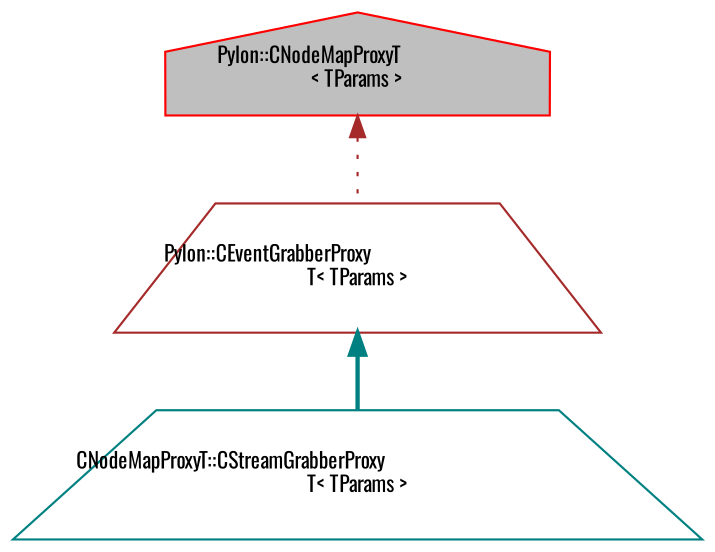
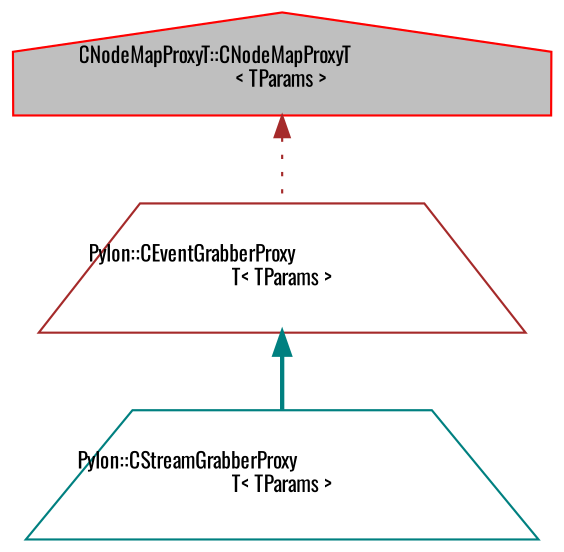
  digraph {
    fontname=Oswald
    node [fillcolor=white fontname=Oswald fontsize=10 shape=trapezium style=filled]
    edge [dir=back fontname=Oswald fontsize=10 labelfontname=Helvetica labelfontsize=10]
-   n1 [color=red fillcolor=grey75 fontcolor=black height=0.2 label="Pylon::CNodeMapProxyT\l\< TParams \>" shape=house width=0.4]
+   n1 [color=red fillcolor=grey75 fontcolor=black height=0.2 label="CNodeMapProxyT::CNodeMapProxyT\l\< TParams \>" shape=house width=0.4]
    n2 [color=brown height=0.2 label="Pylon::CEventGrabberProxy\lT\< TParams \>" width=0.4]
-   n3 [color=teal height=0.2 label="CNodeMapProxyT::CStreamGrabberProxy\lT\< TParams \>" width=0.4]
+   n3 [color=teal height=0.2 label="Pylon::CStreamGrabberProxy\lT\< TParams \>" width=0.4]
    n1 -> n2 [color=brown style=dotted]
    n2 -> n3 [color=teal style=bold]
  }
